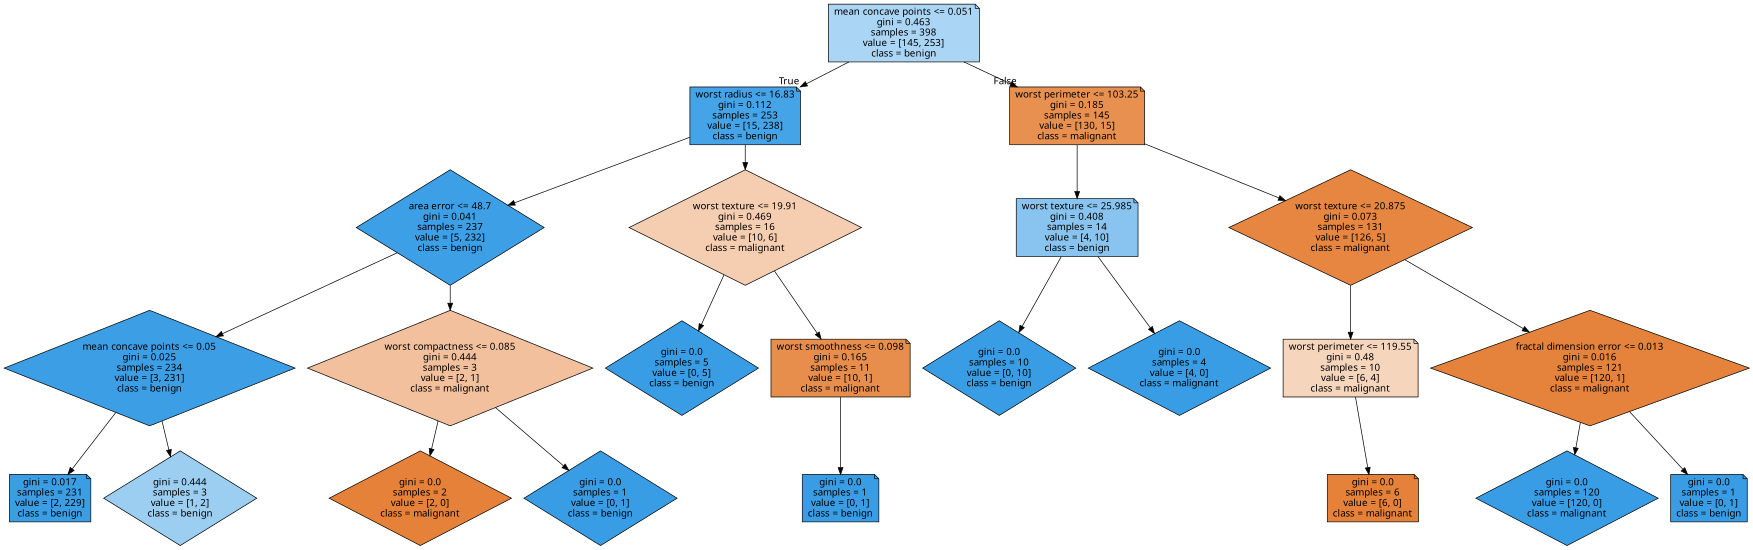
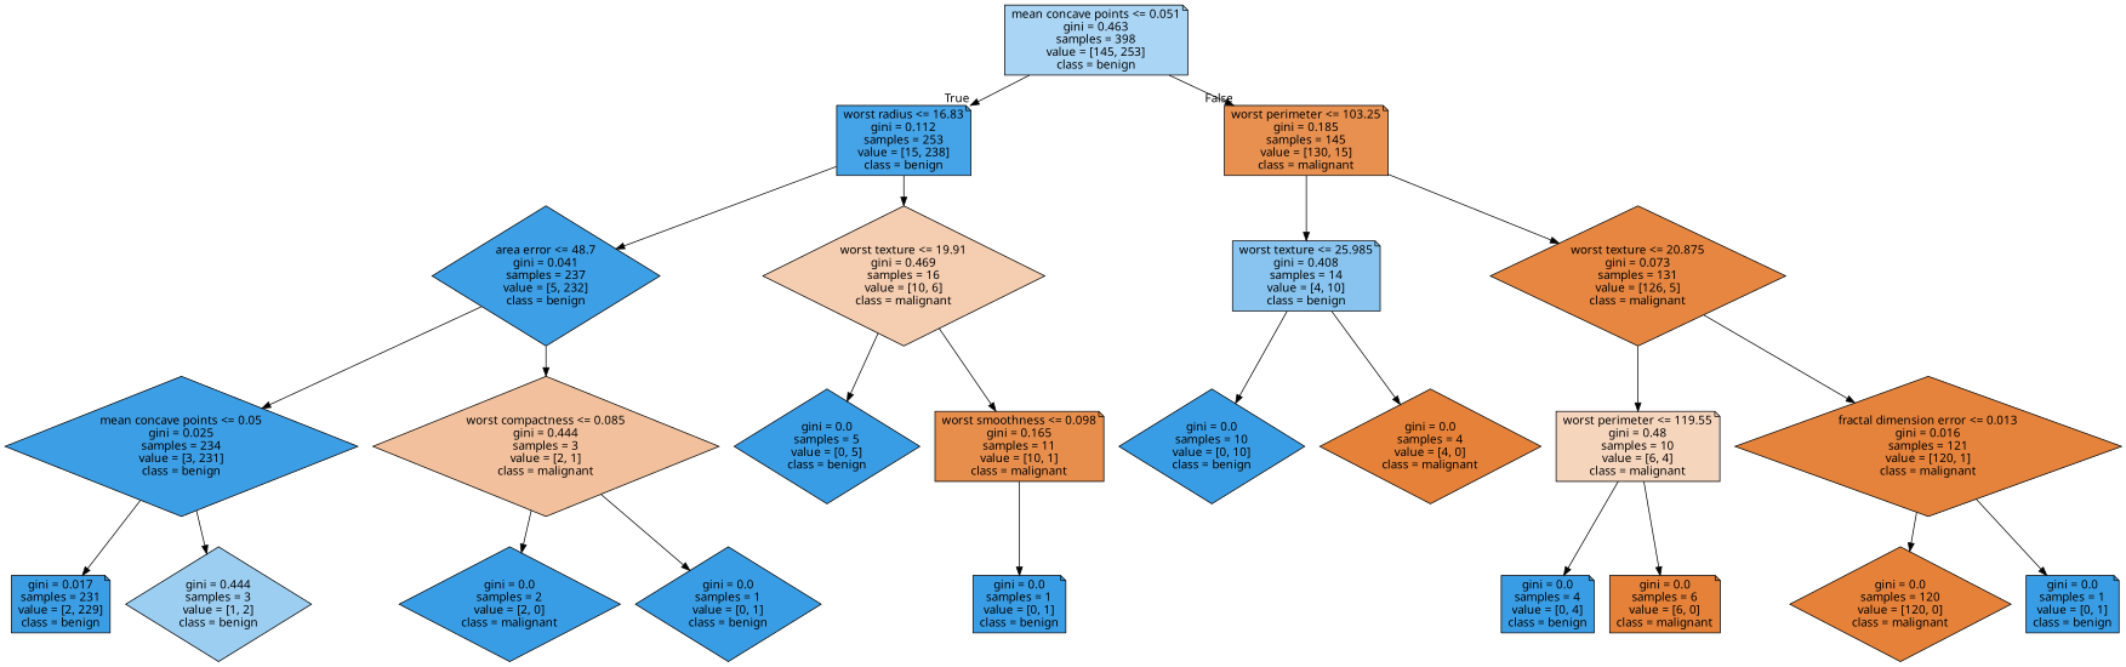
  digraph {
    fontname="Noto Sans"
    node [color=black fillcolor="#399de5" fontname="Noto Sans" shape=diamond style=filled]
    edge [fontname="Noto Sans"]
    n1 [fillcolor="#aad5f4" label="mean concave points <= 0.051\ngini = 0.463\nsamples = 398\nvalue = [145, 253]\nclass = benign" shape=note]
    n2 [fillcolor="#45a3e7" label="worst radius <= 16.83\ngini = 0.112\nsamples = 253\nvalue = [15, 238]\nclass = benign" shape=note]
    n3 [fillcolor="#e89050" label="worst perimeter <= 103.25\ngini = 0.185\nsamples = 145\nvalue = [130, 15]\nclass = malignant" shape=note]
    n4 [fillcolor="#3d9fe6" label="area error <= 48.7\ngini = 0.041\nsamples = 237\nvalue = [5, 232]\nclass = benign"]
    n5 [fillcolor="#f5cdb0" label="worst texture <= 19.91\ngini = 0.469\nsamples = 16\nvalue = [10, 6]\nclass = malignant"]
    n6 [fillcolor="#88c4ef" label="worst texture <= 25.985\ngini = 0.408\nsamples = 14\nvalue = [4, 10]\nclass = benign" shape=note]
    n7 [fillcolor="#e68641" label="worst texture <= 20.875\ngini = 0.073\nsamples = 131\nvalue = [126, 5]\nclass = malignant"]
    n8 [fillcolor="#3c9ee5" label="mean concave points <= 0.05\ngini = 0.025\nsamples = 234\nvalue = [3, 231]\nclass = benign"]
    n9 [fillcolor="#f2c09c" label="worst compactness <= 0.085\ngini = 0.444\nsamples = 3\nvalue = [2, 1]\nclass = malignant"]
    n10 [label="gini = 0.0\nsamples = 5\nvalue = [0, 5]\nclass = benign"]
    n11 [fillcolor="#e88e4d" label="worst smoothness <= 0.098\ngini = 0.165\nsamples = 11\nvalue = [10, 1]\nclass = malignant" shape=note]
    n12 [fillcolor="#3b9ee5" label="gini = 0.017\nsamples = 231\nvalue = [2, 229]\nclass = benign" shape=note]
    n13 [fillcolor="#9ccef2" label="gini = 0.444\nsamples = 3\nvalue = [1, 2]\nclass = benign"]
-   n14 [fillcolor="#e58139" label="gini = 0.0\nsamples = 2\nvalue = [2, 0]\nclass = malignant"]
+   n14 [label="gini = 0.0\nsamples = 2\nvalue = [2, 0]\nclass = malignant"]
    n15 [label="gini = 0.0\nsamples = 1\nvalue = [0, 1]\nclass = benign"]
    n16 [label="gini = 0.0\nsamples = 1\nvalue = [0, 1]\nclass = benign" shape=note]
    n17 [label="gini = 0.0\nsamples = 10\nvalue = [0, 10]\nclass = benign"]
-   n18 [label="gini = 0.0\nsamples = 4\nvalue = [4, 0]\nclass = malignant"]
+   n18 [fillcolor="#e58139" label="gini = 0.0\nsamples = 4\nvalue = [4, 0]\nclass = malignant"]
    n19 [fillcolor="#f6d5bd" label="worst perimeter <= 119.55\ngini = 0.48\nsamples = 10\nvalue = [6, 4]\nclass = malignant" shape=note]
    n20 [fillcolor="#e5823b" label="fractal dimension error <= 0.013\ngini = 0.016\nsamples = 121\nvalue = [120, 1]\nclass = malignant"]
+   n21 [label="gini = 0.0\nsamples = 4\nvalue = [0, 4]\nclass = benign" shape=note]
    n22 [fillcolor="#e58139" label="gini = 0.0\nsamples = 6\nvalue = [6, 0]\nclass = malignant" shape=note]
-   n23 [label="gini = 0.0\nsamples = 120\nvalue = [120, 0]\nclass = malignant"]
+   n23 [fillcolor="#e58139" label="gini = 0.0\nsamples = 120\nvalue = [120, 0]\nclass = malignant"]
    n24 [label="gini = 0.0\nsamples = 1\nvalue = [0, 1]\nclass = benign" shape=note]
    n1 -> n2 [headlabel=True labelangle=45 labeldistance=2.5]
    n1 -> n3 [headlabel=False labelangle=-45 labeldistance=2.5]
    n2 -> n4
    n2 -> n5
    n3 -> n6
    n3 -> n7
    n4 -> n8
    n4 -> n9
    n5 -> n10
    n5 -> n11
    n6 -> n17
    n6 -> n18
    n7 -> n19
    n7 -> n20
    n8 -> n12
    n8 -> n13
    n9 -> n14
    n9 -> n15
    n11 -> n16
+   n19 -> n21
    n19 -> n22
    n20 -> n23
    n20 -> n24
  }
